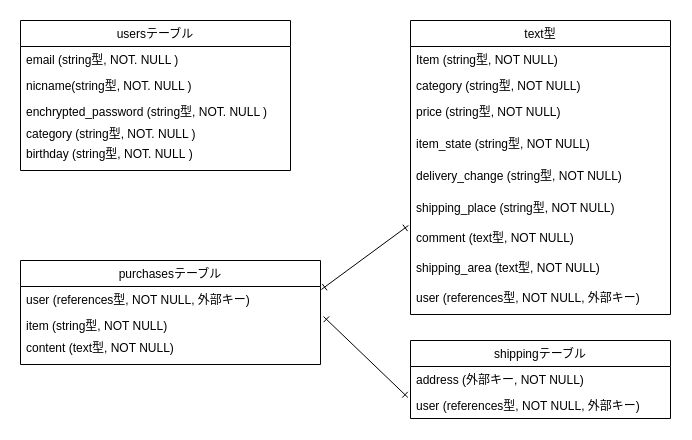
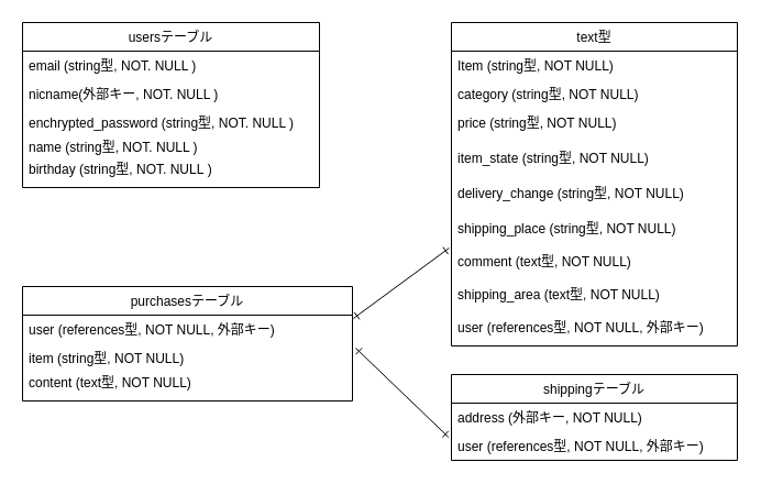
  <mxCell id="0" />
  <mxCell id="1" parent="0" />
  <mxCell id="2" value="usersテーブル" style="swimlane;fontStyle=0;childLayout=stackLayout;horizontal=1;startSize=26;fillColor=none;horizontalStack=0;resizeParent=1;resizeParentMax=0;resizeLast=0;collapsible=1;marginBottom=0;" vertex="1" parent="1"><mxGeometry x="20" y="20" width="270" height="150" as="geometry" /></mxCell>
  <mxCell id="3" value="email (string型, NOT. NULL )" style="text;strokeColor=none;fillColor=none;align=left;verticalAlign=top;spacingLeft=4;spacingRight=4;overflow=hidden;rotatable=0;points=[[0,0.5],[1,0.5]];portConstraint=eastwest;" vertex="1" parent="2"><mxGeometry y="26" width="270" height="26" as="geometry" /></mxCell>
- <mxCell id="4" value="nicname(string型, NOT. NULL )" style="text;strokeColor=none;fillColor=none;align=left;verticalAlign=top;spacingLeft=4;spacingRight=4;overflow=hidden;rotatable=0;points=[[0,0.5],[1,0.5]];portConstraint=eastwest;" vertex="1" parent="2"><mxGeometry y="52" width="270" height="26" as="geometry" /></mxCell>
+ <mxCell id="4" value="nicname(外部キー, NOT. NULL )" style="text;strokeColor=none;fillColor=none;align=left;verticalAlign=top;spacingLeft=4;spacingRight=4;overflow=hidden;rotatable=0;points=[[0,0.5],[1,0.5]];portConstraint=eastwest;" vertex="1" parent="2"><mxGeometry y="52" width="270" height="26" as="geometry" /></mxCell>
  <mxCell id="5" value="enchrypted_password (string型, NOT. NULL )" style="text;strokeColor=none;fillColor=none;align=left;verticalAlign=top;spacingLeft=4;spacingRight=4;overflow=hidden;rotatable=0;points=[[0,0.5],[1,0.5]];portConstraint=eastwest;" vertex="1" parent="2"><mxGeometry y="78" width="270" height="22" as="geometry" /></mxCell>
- <mxCell id="6" value="category (string型, NOT. NULL )" style="text;strokeColor=none;fillColor=none;align=left;verticalAlign=top;spacingLeft=4;spacingRight=4;overflow=hidden;rotatable=0;points=[[0,0.5],[1,0.5]];portConstraint=eastwest;" vertex="1" parent="2"><mxGeometry y="100" width="270" height="20" as="geometry" /></mxCell>
+ <mxCell id="6" value="name (string型, NOT. NULL )" style="text;strokeColor=none;fillColor=none;align=left;verticalAlign=top;spacingLeft=4;spacingRight=4;overflow=hidden;rotatable=0;points=[[0,0.5],[1,0.5]];portConstraint=eastwest;" vertex="1" parent="2"><mxGeometry y="100" width="270" height="20" as="geometry" /></mxCell>
  <mxCell id="7" value="birthday (string型, NOT. NULL )" style="text;strokeColor=none;fillColor=none;align=left;verticalAlign=top;spacingLeft=4;spacingRight=4;overflow=hidden;rotatable=0;points=[[0,0.5],[1,0.5]];portConstraint=eastwest;" vertex="1" parent="2"><mxGeometry y="120" width="270" height="30" as="geometry" /></mxCell>
  <mxCell id="8" value="text型" style="swimlane;fontStyle=0;childLayout=stackLayout;horizontal=1;startSize=26;fillColor=none;horizontalStack=0;resizeParent=1;resizeParentMax=0;resizeLast=0;collapsible=1;marginBottom=0;" vertex="1" parent="1"><mxGeometry x="410" y="20" width="260" height="294" as="geometry" /></mxCell>
  <mxCell id="9" value="Item (string型, NOT NULL)" style="text;strokeColor=none;fillColor=none;align=left;verticalAlign=top;spacingLeft=4;spacingRight=4;overflow=hidden;rotatable=0;points=[[0,0.5],[1,0.5]];portConstraint=eastwest;" vertex="1" parent="8"><mxGeometry y="26" width="260" height="26" as="geometry" /></mxCell>
  <mxCell id="10" value="category (string型, NOT NULL)" style="text;strokeColor=none;fillColor=none;align=left;verticalAlign=top;spacingLeft=4;spacingRight=4;overflow=hidden;rotatable=0;points=[[0,0.5],[1,0.5]];portConstraint=eastwest;" vertex="1" parent="8"><mxGeometry y="52" width="260" height="26" as="geometry" /></mxCell>
  <mxCell id="11" value="price (string型, NOT NULL)" style="text;strokeColor=none;fillColor=none;align=left;verticalAlign=top;spacingLeft=4;spacingRight=4;overflow=hidden;rotatable=0;points=[[0,0.5],[1,0.5]];portConstraint=eastwest;" vertex="1" parent="8"><mxGeometry y="78" width="260" height="32" as="geometry" /></mxCell>
  <mxCell id="12" value="item_state (string型, NOT NULL)" style="text;strokeColor=none;fillColor=none;align=left;verticalAlign=top;spacingLeft=4;spacingRight=4;overflow=hidden;rotatable=0;points=[[0,0.5],[1,0.5]];portConstraint=eastwest;" vertex="1" parent="8"><mxGeometry y="110" width="260" height="32" as="geometry" /></mxCell>
  <mxCell id="13" value="delivery_change (string型, NOT NULL)" style="text;strokeColor=none;fillColor=none;align=left;verticalAlign=top;spacingLeft=4;spacingRight=4;overflow=hidden;rotatable=0;points=[[0,0.5],[1,0.5]];portConstraint=eastwest;" vertex="1" parent="8"><mxGeometry y="142" width="260" height="32" as="geometry" /></mxCell>
  <mxCell id="14" value="shipping_place (string型, NOT NULL)" style="text;strokeColor=none;fillColor=none;align=left;verticalAlign=top;spacingLeft=4;spacingRight=4;overflow=hidden;rotatable=0;points=[[0,0.5],[1,0.5]];portConstraint=eastwest;" vertex="1" parent="8"><mxGeometry y="174" width="260" height="30" as="geometry" /></mxCell>
  <mxCell id="15" value="comment (text型, NOT NULL)" style="text;strokeColor=none;fillColor=none;align=left;verticalAlign=top;spacingLeft=4;spacingRight=4;overflow=hidden;rotatable=0;points=[[0,0.5],[1,0.5]];portConstraint=eastwest;" vertex="1" parent="8"><mxGeometry y="204" width="260" height="30" as="geometry" /></mxCell>
  <mxCell id="16" value="shipping_area (text型, NOT NULL)" style="text;strokeColor=none;fillColor=none;align=left;verticalAlign=top;spacingLeft=4;spacingRight=4;overflow=hidden;rotatable=0;points=[[0,0.5],[1,0.5]];portConstraint=eastwest;" vertex="1" parent="8"><mxGeometry y="234" width="260" height="30" as="geometry" /></mxCell>
  <mxCell id="17" value="user (references型, NOT NULL, 外部キー)" style="text;strokeColor=none;fillColor=none;align=left;verticalAlign=top;spacingLeft=4;spacingRight=4;overflow=hidden;rotatable=0;points=[[0,0.5],[1,0.5]];portConstraint=eastwest;" vertex="1" parent="8"><mxGeometry y="264" width="260" height="30" as="geometry" /></mxCell>
  <mxCell id="18" style="edgeStyle=none;html=1;exitX=1.003;exitY=0.115;exitDx=0;exitDy=0;startArrow=ERone;startFill=0;endArrow=ERone;endFill=0;exitPerimeter=0;entryX=-0.008;entryY=0.033;entryDx=0;entryDy=0;entryPerimeter=0;" edge="1" parent="1" source="20" target="15"><mxGeometry relative="1" as="geometry" /></mxCell>
  <mxCell id="19" value="purchasesテーブル" style="swimlane;fontStyle=0;childLayout=stackLayout;horizontal=1;startSize=26;fillColor=none;horizontalStack=0;resizeParent=1;resizeParentMax=0;resizeLast=0;collapsible=1;marginBottom=0;" vertex="1" parent="1"><mxGeometry x="20" y="260" width="300" height="104" as="geometry" /></mxCell>
  <mxCell id="20" value="user (references型, NOT NULL, 外部キー)" style="text;strokeColor=none;fillColor=none;align=left;verticalAlign=top;spacingLeft=4;spacingRight=4;overflow=hidden;rotatable=0;points=[[0,0.5],[1,0.5]];portConstraint=eastwest;" vertex="1" parent="19"><mxGeometry y="26" width="300" height="26" as="geometry" /></mxCell>
  <mxCell id="21" value="item (string型, NOT NULL)" style="text;strokeColor=none;fillColor=none;align=left;verticalAlign=top;spacingLeft=4;spacingRight=4;overflow=hidden;rotatable=0;points=[[0,0.5],[1,0.5]];portConstraint=eastwest;" vertex="1" parent="19"><mxGeometry y="52" width="300" height="22" as="geometry" /></mxCell>
  <mxCell id="22" value="content (text型, NOT NULL)" style="text;strokeColor=none;fillColor=none;align=left;verticalAlign=top;spacingLeft=4;spacingRight=4;overflow=hidden;rotatable=0;points=[[0,0.5],[1,0.5]];portConstraint=eastwest;" vertex="1" parent="19"><mxGeometry y="74" width="300" height="30" as="geometry" /></mxCell>
  <mxCell id="23" value="shippingテーブル" style="swimlane;fontStyle=0;childLayout=stackLayout;horizontal=1;startSize=26;fillColor=none;horizontalStack=0;resizeParent=1;resizeParentMax=0;resizeLast=0;collapsible=1;marginBottom=0;" vertex="1" parent="1"><mxGeometry x="410" y="340" width="260" height="78" as="geometry" /></mxCell>
  <mxCell id="24" value="address (外部キー, NOT NULL)" style="text;strokeColor=none;fillColor=none;align=left;verticalAlign=top;spacingLeft=4;spacingRight=4;overflow=hidden;rotatable=0;points=[[0,0.5],[1,0.5]];portConstraint=eastwest;" vertex="1" parent="23"><mxGeometry y="26" width="260" height="26" as="geometry" /></mxCell>
  <mxCell id="25" value="user (references型, NOT NULL, 外部キー)" style="text;strokeColor=none;fillColor=none;align=left;verticalAlign=top;spacingLeft=4;spacingRight=4;overflow=hidden;rotatable=0;points=[[0,0.5],[1,0.5]];portConstraint=eastwest;" vertex="1" parent="23"><mxGeometry y="52" width="260" height="26" as="geometry" /></mxCell>
  <mxCell id="26" style="edgeStyle=none;html=1;entryX=-0.01;entryY=0.192;entryDx=0;entryDy=0;entryPerimeter=0;exitX=1.01;exitY=0.182;exitDx=0;exitDy=0;exitPerimeter=0;endArrow=ERone;endFill=0;startArrow=ERone;startFill=0;" edge="1" parent="1" source="21" target="25"><mxGeometry relative="1" as="geometry"><mxPoint x="340" y="317" as="sourcePoint" /></mxGeometry></mxCell>
